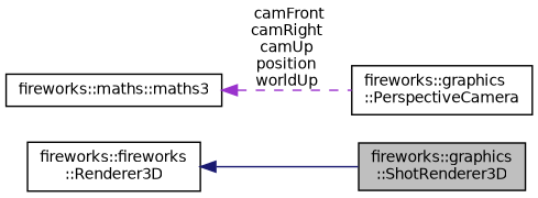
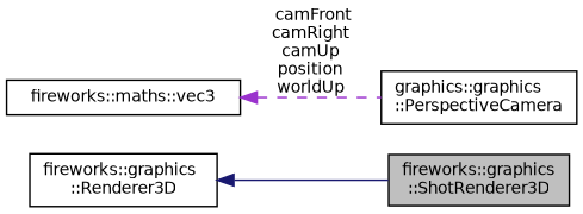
  digraph {
    rankdir=LR
    node [color=black fillcolor=white fontname=Helvetica fontsize=10 shape=record style=filled]
    edge [dir=back fontname=Helvetica fontsize=10 labelfontname=Helvetica labelfontsize=10]
    n1 [fillcolor=grey75 fontcolor=black height=0.2 label="fireworks::graphics\l::ShotRenderer3D" width=0.4]
-   n2 [height=0.2 label="fireworks::fireworks\l::Renderer3D" width=0.4]
-   n3 [height=0.2 label="fireworks::graphics\l::PerspectiveCamera" width=0.4]
-   n4 [height=0.2 label="fireworks::maths::maths3" width=0.4]
+   n2 [height=0.2 label="fireworks::graphics\l::Renderer3D" width=0.4]
+   n3 [height=0.2 label="graphics::graphics\l::PerspectiveCamera" width=0.4]
+   n4 [height=0.2 label="fireworks::maths::vec3" width=0.4]
    n2 -> n1 [color=midnightblue style=solid]
    n4 -> n3 [color=darkorchid3 label=" camFront\ncamRight\ncamUp\nposition\nworldUp" style=dashed]
  }
